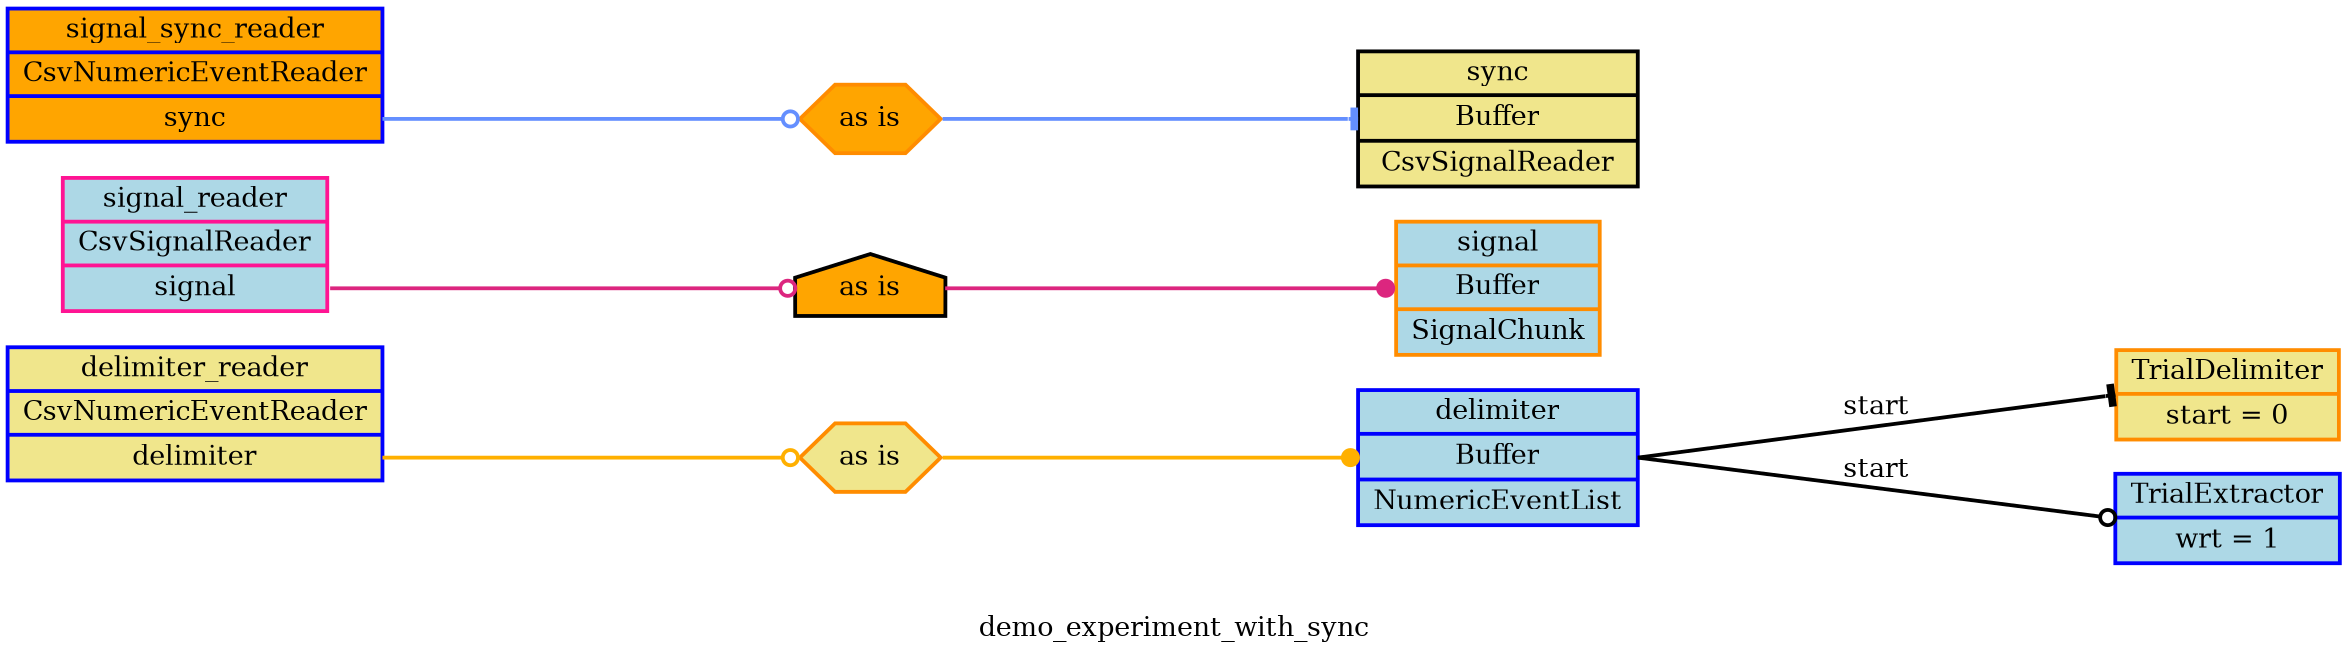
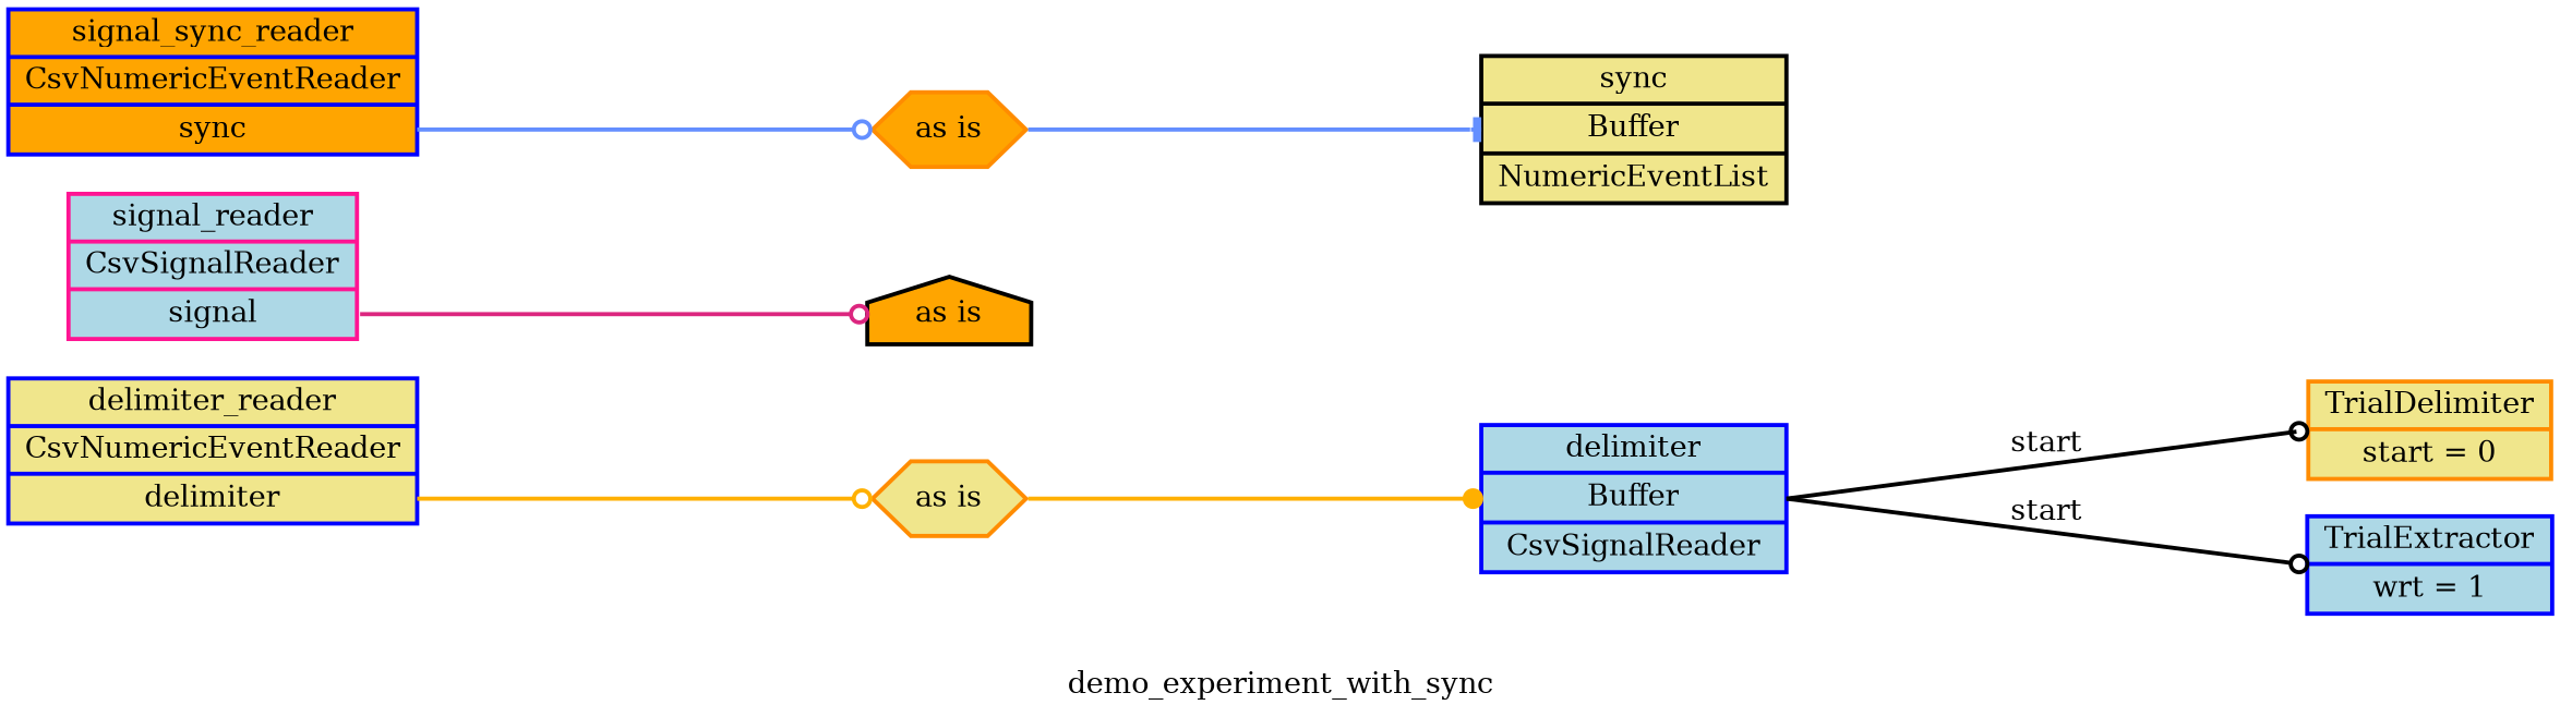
  digraph {
    label=demo_experiment_with_sync
    rankdir=LR
    ranksep=3.0
    splines=false
    node [color=blue fillcolor=khaki penwidth=2.0 shape=record style=filled]
    edge [arrowhead=odot headport=w penwidth=2.0 tailport=e]
    n1 [label="delimiter_reader|CsvNumericEventReader|<delimiter>delimiter"]
    n2 [color=darkorange label="as is" shape=hexagon]
-   n3 [fillcolor=lightblue label="delimiter|Buffer|NumericEventList"]
+   n3 [fillcolor=lightblue label="delimiter|Buffer|CsvSignalReader"]
    n4 [color=deeppink fillcolor=lightblue label="signal_reader|CsvSignalReader|<signal>signal"]
    n5 [color=black fillcolor=orange label="as is" shape=house]
-   n6 [color=darkorange fillcolor=lightblue label="signal|Buffer|SignalChunk"]
    n7 [fillcolor=orange label="signal_sync_reader|CsvNumericEventReader|<sync>sync"]
    n8 [color=darkorange fillcolor=orange label="as is" shape=hexagon]
-   n9 [color=black label="sync|Buffer|CsvSignalReader"]
+   n9 [color=black label="sync|Buffer|NumericEventList"]
    n10 [color=darkorange label="TrialDelimiter|start = 0"]
    n11 [fillcolor=lightblue label="TrialExtractor|wrt = 1"]
    n1 -> n2 [color="#FFB000" tailport="delimiter:e"]
    n2 -> n3 [arrowhead=dot color="#FFB000"]
-   n3 -> n10 [arrowhead=tee arrowtail=none label=start]
+   n3 -> n10 [arrowtail=none label=start]
    n3 -> n11 [arrowtail=none label=start]
    n4 -> n5 [color="#DC267F" tailport="signal:e"]
-   n5 -> n6 [arrowhead=dot color="#DC267F"]
    n7 -> n8 [color="#648FFF" tailport="sync:e"]
    n8 -> n9 [arrowhead=tee color="#648FFF"]
  }
